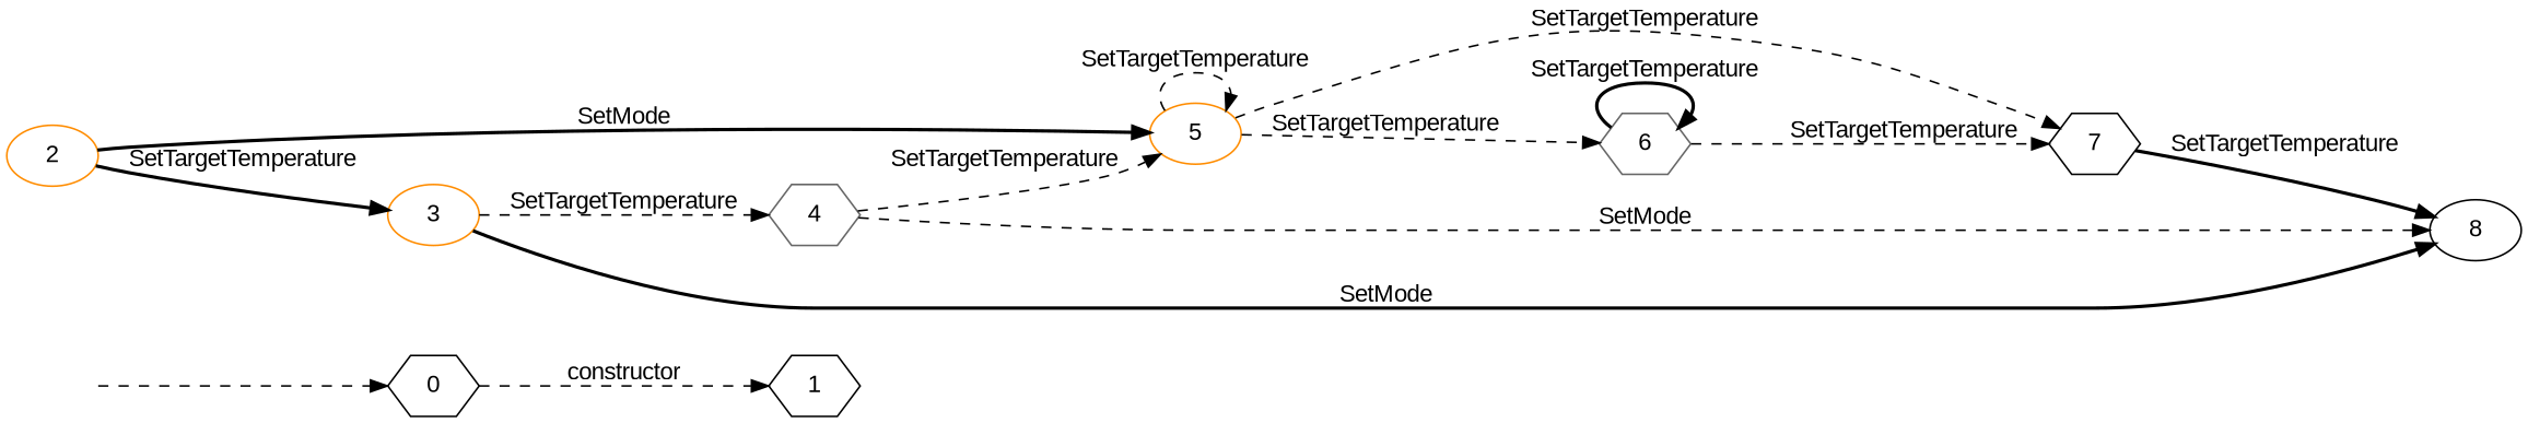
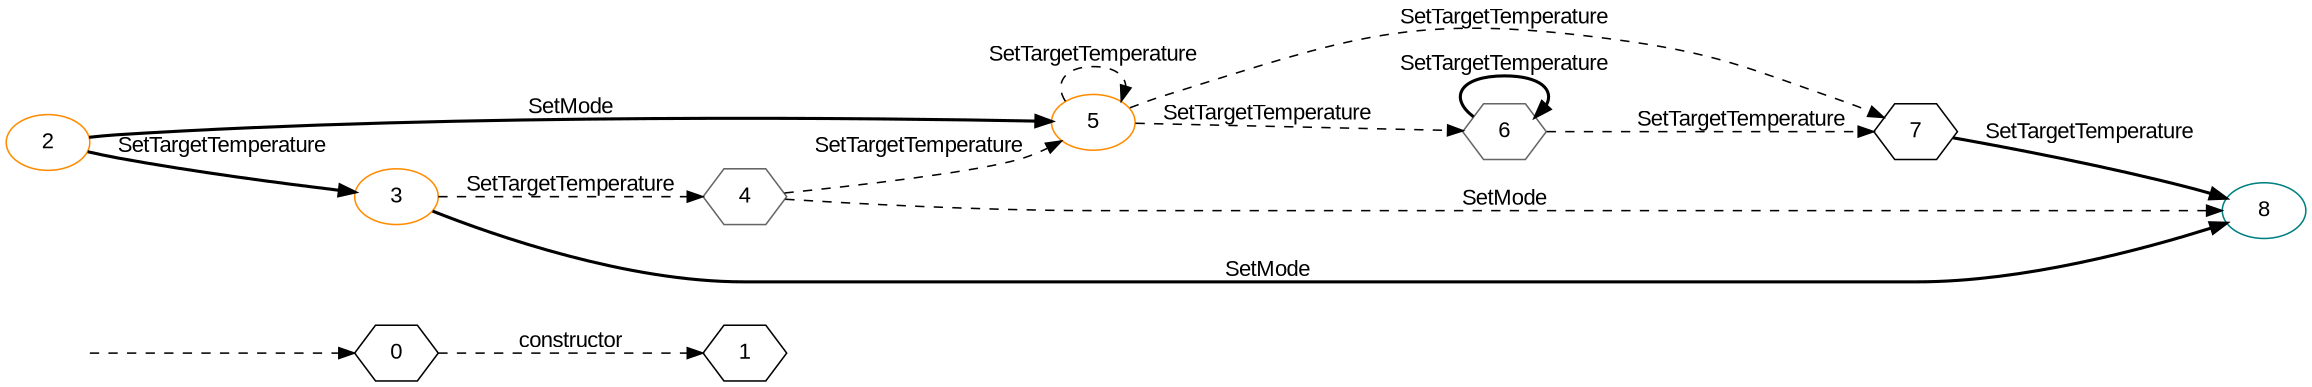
  digraph {
    fontname="Liberation Sans"
    rankdir=LR
    node [color=black fontname="Liberation Sans" shape=hexagon]
    edge [fontname="Liberation Sans" style=dashed]
    "" [color=teal shape=plaintext]
    n2 [label=0]
    n3 [label=1]
    n4 [color=gray40 label=4]
    n5 [color=darkorange label=5 shape=ellipse]
-   n6 [label=8 shape=ellipse]
+   n6 [color=teal label=8 shape=ellipse]
    n7 [label=7]
    n8 [color=gray40 label=6]
    n9 [color=darkorange label=3 shape=ellipse]
    n10 [color=darkorange label=2 shape=ellipse]
    "" -> n2
    n2 -> n3 [label=constructor]
    n4 -> n5 [label=SetTargetTemperature]
    n4 -> n6 [label=SetMode]
    n5 -> n5 [label=SetTargetTemperature]
    n5 -> n7 [label=SetTargetTemperature]
    n5 -> n8 [label=SetTargetTemperature]
    n7 -> n6 [label=SetTargetTemperature style=bold]
    n8 -> n7 [label=SetTargetTemperature]
    n8 -> n8 [label=SetTargetTemperature style=bold]
    n9 -> n4 [label=SetTargetTemperature]
    n9 -> n6 [label=SetMode style=bold]
    n10 -> n5 [label=SetMode style=bold]
    n10 -> n9 [label=SetTargetTemperature style=bold]
  }
